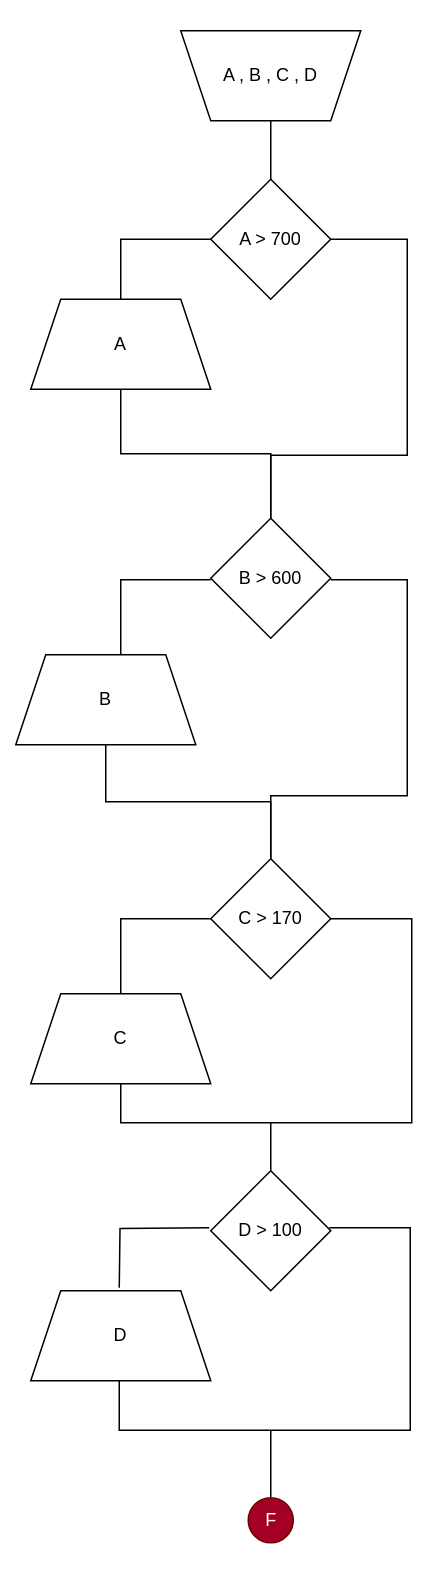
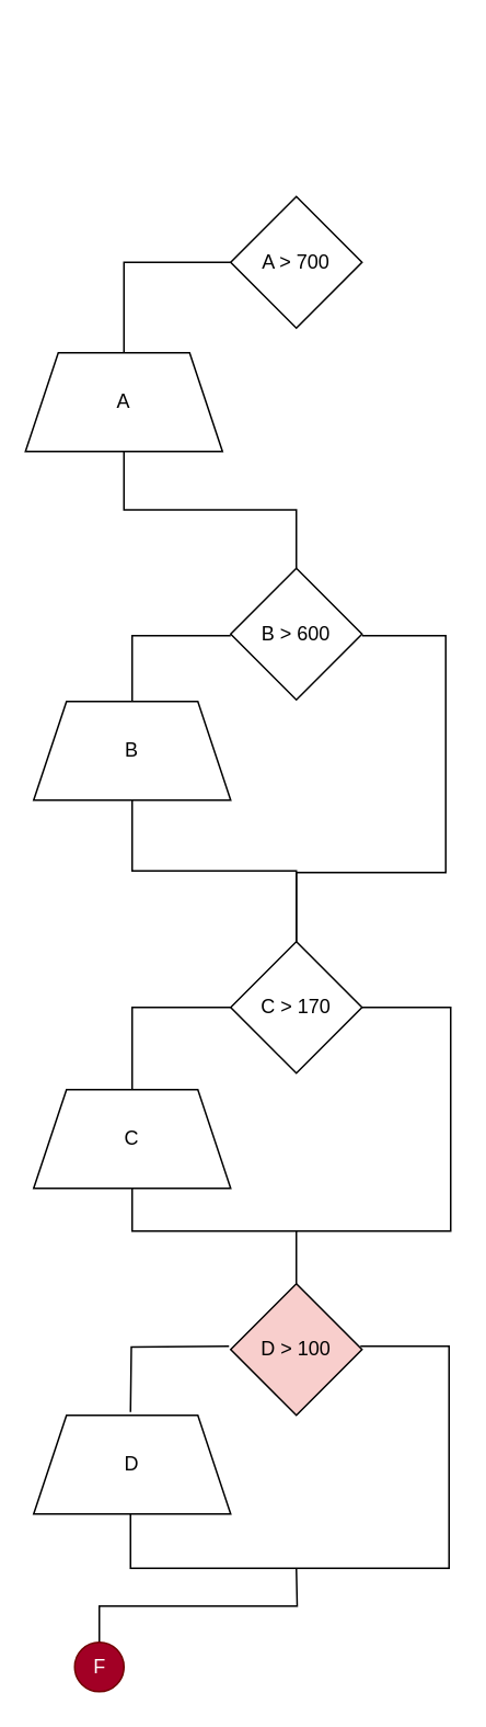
  <mxCell id="0" />
  <mxCell id="1" parent="0" />
- <mxCell id="2" style="edgeStyle=orthogonalEdgeStyle;rounded=0;html=1;exitX=0.5;exitY=0;exitDx=0;exitDy=0;entryX=0.5;entryY=0;entryDx=0;entryDy=0;endArrow=none;endFill=0;" edge="1" parent="1" source="3" target="6"><mxGeometry relative="1" as="geometry" /></mxCell>
- <mxCell id="3" value="A , B , C , D" style="shape=trapezoid;perimeter=trapezoidPerimeter;whiteSpace=wrap;html=1;fixedSize=1;direction=west;" vertex="1" parent="1"><mxGeometry x="120" y="20" width="120" height="60" as="geometry" /></mxCell>
  <mxCell id="4" style="edgeStyle=orthogonalEdgeStyle;html=1;exitX=0;exitY=0.5;exitDx=0;exitDy=0;entryX=0.5;entryY=0;entryDx=0;entryDy=0;rounded=0;endArrow=none;endFill=0;" edge="1" parent="1" source="6" target="8"><mxGeometry relative="1" as="geometry" /></mxCell>
- <mxCell id="5" style="edgeStyle=orthogonalEdgeStyle;rounded=0;html=1;exitX=1;exitY=0.5;exitDx=0;exitDy=0;entryX=0.5;entryY=0;entryDx=0;entryDy=0;endArrow=none;endFill=0;" edge="1" parent="1" source="6" target="9"><mxGeometry relative="1" as="geometry"><Array as="points"><mxPoint x="271" y="159" /><mxPoint x="271" y="303" /><mxPoint x="180" y="303" /></Array></mxGeometry></mxCell>
  <mxCell id="6" value="A &amp;gt; 700" style="rhombus;whiteSpace=wrap;html=1;" vertex="1" parent="1"><mxGeometry x="140" y="119" width="80" height="80" as="geometry" /></mxCell>
  <mxCell id="7" style="edgeStyle=orthogonalEdgeStyle;rounded=0;html=1;exitX=0.5;exitY=1;exitDx=0;exitDy=0;entryX=0.5;entryY=0;entryDx=0;entryDy=0;endArrow=none;endFill=0;" edge="1" parent="1" source="8" target="9"><mxGeometry relative="1" as="geometry" /></mxCell>
- <mxCell id="8" value="A" style="shape=trapezoid;perimeter=trapezoidPerimeter;whiteSpace=wrap;html=1;fixedSize=1;" vertex="1" parent="1"><mxGeometry x="20" y="199" width="120" height="60" as="geometry" /></mxCell>
+ <mxCell id="8" value="A" style="shape=trapezoid;perimeter=trapezoidPerimeter;whiteSpace=wrap;html=1;fixedSize=1;" vertex="1" parent="1"><mxGeometry x="15" y="214" width="120" height="60" as="geometry" /></mxCell>
  <mxCell id="9" value="B &amp;gt; 600" style="rhombus;whiteSpace=wrap;html=1;" vertex="1" parent="1"><mxGeometry x="140" y="345" width="80" height="80" as="geometry" /></mxCell>
  <mxCell id="10" style="edgeStyle=orthogonalEdgeStyle;html=1;exitX=0;exitY=0.5;exitDx=0;exitDy=0;entryX=0.5;entryY=0;entryDx=0;entryDy=0;rounded=0;endArrow=none;endFill=0;" edge="1" target="13" parent="1"><mxGeometry relative="1" as="geometry"><mxPoint x="140" y="386" as="sourcePoint" /><Array as="points"><mxPoint x="80" y="386" /></Array></mxGeometry></mxCell>
  <mxCell id="11" style="edgeStyle=orthogonalEdgeStyle;rounded=0;html=1;exitX=1;exitY=0.5;exitDx=0;exitDy=0;entryX=0.5;entryY=0;entryDx=0;entryDy=0;endArrow=none;endFill=0;" edge="1" target="15" parent="1"><mxGeometry relative="1" as="geometry"><mxPoint x="220" y="386" as="sourcePoint" /><Array as="points"><mxPoint x="271" y="386" /><mxPoint x="271" y="530" /><mxPoint x="180" y="530" /></Array></mxGeometry></mxCell>
  <mxCell id="12" style="edgeStyle=orthogonalEdgeStyle;rounded=0;html=1;exitX=0.5;exitY=1;exitDx=0;exitDy=0;entryX=0.5;entryY=0;entryDx=0;entryDy=0;endArrow=none;endFill=0;" edge="1" source="13" target="15" parent="1"><mxGeometry relative="1" as="geometry" /></mxCell>
- <mxCell id="13" value="B" style="shape=trapezoid;perimeter=trapezoidPerimeter;whiteSpace=wrap;html=1;fixedSize=1;" vertex="1" parent="1"><mxGeometry x="10" y="436" width="120" height="60" as="geometry" /></mxCell>
+ <mxCell id="13" value="B" style="shape=trapezoid;perimeter=trapezoidPerimeter;whiteSpace=wrap;html=1;fixedSize=1;" vertex="1" parent="1"><mxGeometry x="20" y="426" width="120" height="60" as="geometry" /></mxCell>
  <mxCell id="14" style="edgeStyle=orthogonalEdgeStyle;rounded=0;html=1;exitX=0;exitY=0.5;exitDx=0;exitDy=0;entryX=0.5;entryY=0;entryDx=0;entryDy=0;endArrow=none;endFill=0;" edge="1" parent="1" source="15" target="17"><mxGeometry relative="1" as="geometry" /></mxCell>
  <mxCell id="15" value="C &amp;gt; 170" style="rhombus;whiteSpace=wrap;html=1;" vertex="1" parent="1"><mxGeometry x="140" y="572" width="80" height="80" as="geometry" /></mxCell>
  <mxCell id="16" style="edgeStyle=orthogonalEdgeStyle;rounded=0;html=1;exitX=0.5;exitY=1;exitDx=0;exitDy=0;entryX=1;entryY=0.5;entryDx=0;entryDy=0;endArrow=none;endFill=0;" edge="1" parent="1" source="17" target="15"><mxGeometry relative="1" as="geometry"><Array as="points"><mxPoint x="80" y="748" /><mxPoint x="274" y="748" /><mxPoint x="274" y="612" /></Array></mxGeometry></mxCell>
  <mxCell id="17" value="C" style="shape=trapezoid;perimeter=trapezoidPerimeter;whiteSpace=wrap;html=1;fixedSize=1;" vertex="1" parent="1"><mxGeometry x="20" y="662" width="120" height="60" as="geometry" /></mxCell>
  <mxCell id="18" style="edgeStyle=orthogonalEdgeStyle;rounded=0;html=1;exitX=0.5;exitY=0;exitDx=0;exitDy=0;endArrow=none;endFill=0;" edge="1" parent="1" source="19"><mxGeometry relative="1" as="geometry"><mxPoint x="180" y="747.875" as="targetPoint" /></mxGeometry></mxCell>
- <mxCell id="19" value="D &amp;gt; 100" style="rhombus;whiteSpace=wrap;html=1;" vertex="1" parent="1"><mxGeometry x="140" y="780" width="80" height="80" as="geometry" /></mxCell>
+ <mxCell id="19" value="D &amp;gt; 100" style="rhombus;whiteSpace=wrap;html=1;fillColor=#f8cecc;" vertex="1" parent="1"><mxGeometry x="140" y="780" width="80" height="80" as="geometry" /></mxCell>
  <mxCell id="20" style="edgeStyle=orthogonalEdgeStyle;rounded=0;html=1;exitX=0;exitY=0.5;exitDx=0;exitDy=0;entryX=0.5;entryY=0;entryDx=0;entryDy=0;endArrow=none;endFill=0;" edge="1" parent="1"><mxGeometry relative="1" as="geometry"><mxPoint x="139" y="818" as="sourcePoint" /><mxPoint x="79" y="858" as="targetPoint" /></mxGeometry></mxCell>
  <mxCell id="21" style="edgeStyle=orthogonalEdgeStyle;rounded=0;html=1;exitX=0.5;exitY=1;exitDx=0;exitDy=0;entryX=1;entryY=0.5;entryDx=0;entryDy=0;endArrow=none;endFill=0;" edge="1" parent="1"><mxGeometry relative="1" as="geometry"><mxPoint x="79" y="918" as="sourcePoint" /><mxPoint x="219" y="818" as="targetPoint" /><Array as="points"><mxPoint x="79" y="953" /><mxPoint x="273" y="953" /><mxPoint x="273" y="818" /></Array></mxGeometry></mxCell>
  <mxCell id="22" value="D" style="shape=trapezoid;perimeter=trapezoidPerimeter;whiteSpace=wrap;html=1;fixedSize=1;" vertex="1" parent="1"><mxGeometry x="20" y="860" width="120" height="60" as="geometry" /></mxCell>
  <mxCell id="23" style="edgeStyle=orthogonalEdgeStyle;rounded=0;html=1;exitX=0.5;exitY=0;exitDx=0;exitDy=0;endArrow=none;endFill=0;" edge="1" parent="1" source="24"><mxGeometry relative="1" as="geometry"><mxPoint x="180" y="952.875" as="targetPoint" /></mxGeometry></mxCell>
- <mxCell id="24" value="F" style="shape=ellipse;html=1;dashed=0;whitespace=wrap;aspect=fixed;perimeter=ellipsePerimeter;fillColor=#a20025;fontColor=#ffffff;strokeColor=#6F0000;" vertex="1" parent="1"><mxGeometry x="165" y="998" width="30" height="30" as="geometry" /></mxCell>
+ <mxCell id="24" value="F" style="shape=ellipse;html=1;dashed=0;whitespace=wrap;aspect=fixed;perimeter=ellipsePerimeter;fillColor=#a20025;fontColor=#ffffff;strokeColor=#6F0000;" vertex="1" parent="1"><mxGeometry x="45" y="998" width="30" height="30" as="geometry" /></mxCell>
